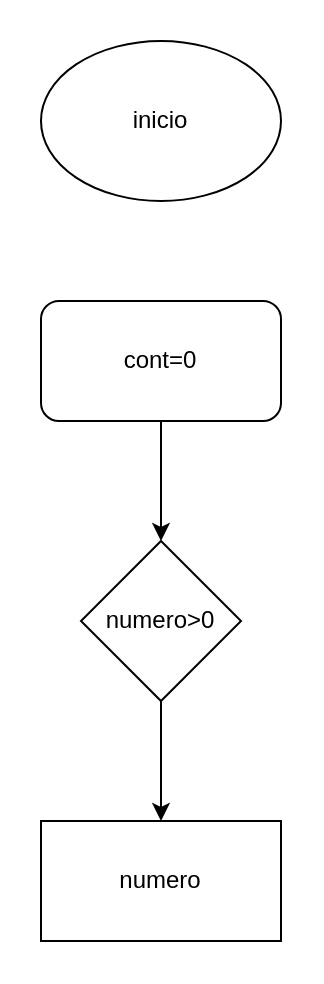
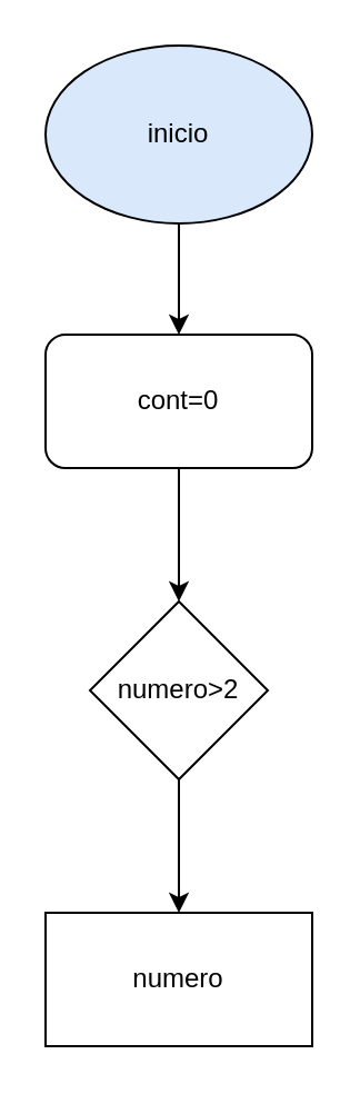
  <mxCell id="0" />
  <mxCell id="1" parent="0" />
- <mxCell id="3" value="inicio&lt;br&gt;" style="ellipse;whiteSpace=wrap;html=1;" vertex="1" parent="1"><mxGeometry x="20" y="20" width="120" height="80" as="geometry" /></mxCell>
+ <mxCell id="2" value="" style="edgeStyle=none;html=1;" edge="1" parent="1" source="3" target="5"><mxGeometry relative="1" as="geometry" /></mxCell>
+ <mxCell id="3" value="inicio&lt;br&gt;" style="ellipse;whiteSpace=wrap;html=1;fillColor=#dae8fc;" vertex="1" parent="1"><mxGeometry x="20" y="20" width="120" height="80" as="geometry" /></mxCell>
  <mxCell id="4" value="" style="edgeStyle=none;html=1;" edge="1" parent="1" source="5" target="7"><mxGeometry relative="1" as="geometry" /></mxCell>
  <mxCell id="5" value="cont=0" style="whiteSpace=wrap;html=1;rounded=1;" vertex="1" parent="1"><mxGeometry x="20" y="150" width="120" height="60" as="geometry" /></mxCell>
  <mxCell id="6" value="" style="edgeStyle=none;html=1;" edge="1" parent="1" source="7" target="8"><mxGeometry relative="1" as="geometry" /></mxCell>
- <mxCell id="7" value="numero&amp;gt;0" style="rhombus;whiteSpace=wrap;html=1;" vertex="1" parent="1"><mxGeometry x="40" y="270" width="80" height="80" as="geometry" /></mxCell>
+ <mxCell id="7" value="numero&amp;gt;2" style="rhombus;whiteSpace=wrap;html=1;" vertex="1" parent="1"><mxGeometry x="40" y="270" width="80" height="80" as="geometry" /></mxCell>
  <mxCell id="8" value="numero" style="rounded=0;whiteSpace=wrap;html=1;" vertex="1" parent="1"><mxGeometry x="20" y="410" width="120" height="60" as="geometry" /></mxCell>
